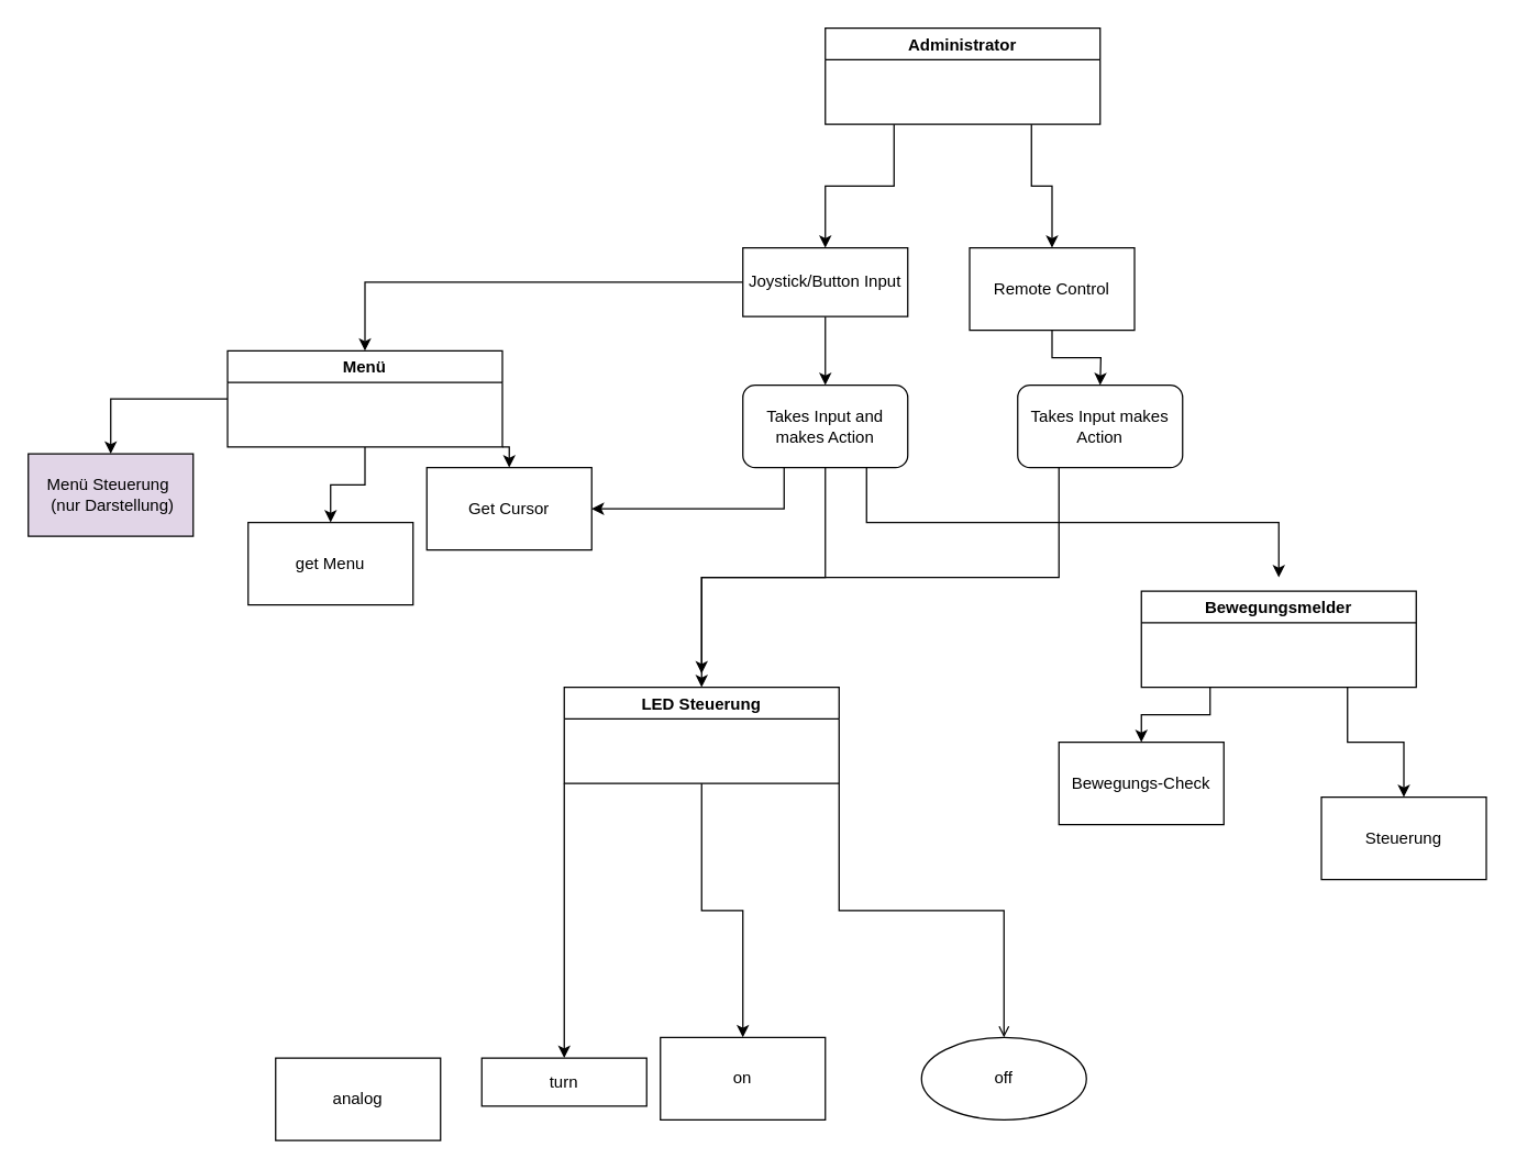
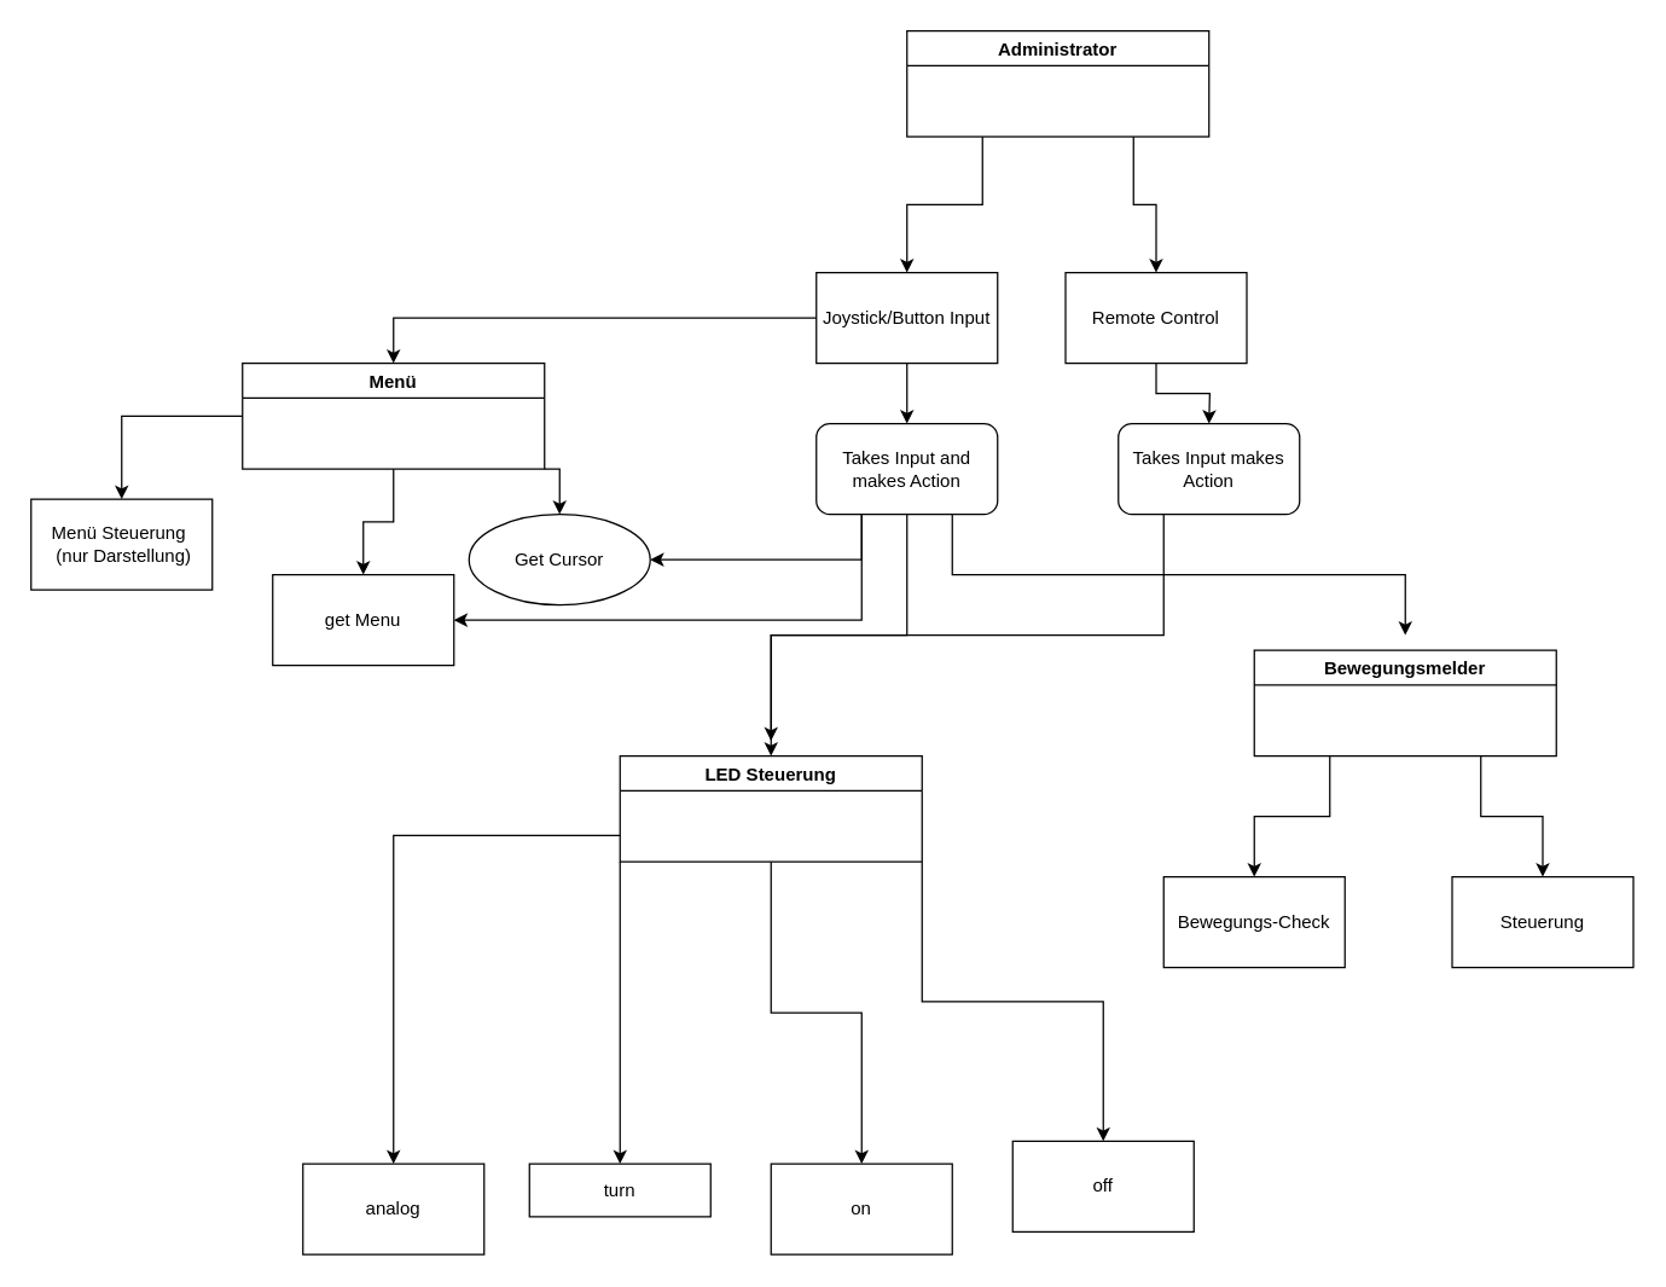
  <mxCell id="0" />
  <mxCell id="1" parent="0" />
  <mxCell id="2" style="edgeStyle=orthogonalEdgeStyle;rounded=0;orthogonalLoop=1;jettySize=auto;html=1;exitX=0.75;exitY=1;exitDx=0;exitDy=0;entryX=0.5;entryY=0;entryDx=0;entryDy=0;" parent="1" source="4" target="14" edge="1"><mxGeometry relative="1" as="geometry" /></mxCell>
  <mxCell id="3" style="edgeStyle=orthogonalEdgeStyle;rounded=0;orthogonalLoop=1;jettySize=auto;html=1;exitX=0.25;exitY=1;exitDx=0;exitDy=0;" parent="1" source="4" target="15" edge="1"><mxGeometry relative="1" as="geometry" /></mxCell>
  <mxCell id="4" value="Bewegungsmelder" style="swimlane;" parent="1" vertex="1"><mxGeometry x="830" y="430" width="200" height="70" as="geometry" /></mxCell>
  <mxCell id="5" style="edgeStyle=orthogonalEdgeStyle;rounded=0;orthogonalLoop=1;jettySize=auto;html=1;exitX=1;exitY=1;exitDx=0;exitDy=0;entryX=0.5;entryY=0;entryDx=0;entryDy=0;" parent="1" source="8" target="32" edge="1"><mxGeometry relative="1" as="geometry" /></mxCell>
  <mxCell id="6" style="edgeStyle=orthogonalEdgeStyle;rounded=0;orthogonalLoop=1;jettySize=auto;html=1;exitX=0;exitY=0.5;exitDx=0;exitDy=0;" edge="1" parent="1" source="8" target="31"><mxGeometry relative="1" as="geometry" /></mxCell>
  <mxCell id="7" style="edgeStyle=orthogonalEdgeStyle;rounded=0;orthogonalLoop=1;jettySize=auto;html=1;exitX=0.5;exitY=1;exitDx=0;exitDy=0;entryX=0.5;entryY=0;entryDx=0;entryDy=0;" edge="1" parent="1" source="8" target="37"><mxGeometry relative="1" as="geometry" /></mxCell>
- <mxCell id="8" value="Menü" style="swimlane;" parent="1" vertex="1"><mxGeometry x="165" y="255" width="200" height="70" as="geometry" /></mxCell>
- <mxCell id="9" style="edgeStyle=orthogonalEdgeStyle;rounded=0;orthogonalLoop=1;jettySize=auto;html=1;exitX=1;exitY=1;exitDx=0;exitDy=0;entryX=0.5;entryY=0;entryDx=0;entryDy=0;endArrow=open;" edge="1" parent="1" source="13" target="34"><mxGeometry relative="1" as="geometry" /></mxCell>
+ <mxCell id="8" value="Menü" style="swimlane;" parent="1" vertex="1"><mxGeometry x="160" y="240" width="200" height="70" as="geometry" /></mxCell>
+ <mxCell id="9" style="edgeStyle=orthogonalEdgeStyle;rounded=0;orthogonalLoop=1;jettySize=auto;html=1;exitX=1;exitY=1;exitDx=0;exitDy=0;entryX=0.5;entryY=0;entryDx=0;entryDy=0;" edge="1" parent="1" source="13" target="34"><mxGeometry relative="1" as="geometry" /></mxCell>
  <mxCell id="10" style="edgeStyle=orthogonalEdgeStyle;rounded=0;orthogonalLoop=1;jettySize=auto;html=1;exitX=0.5;exitY=1;exitDx=0;exitDy=0;entryX=0.5;entryY=0;entryDx=0;entryDy=0;" edge="1" parent="1" source="13" target="33"><mxGeometry relative="1" as="geometry" /></mxCell>
  <mxCell id="11" style="edgeStyle=orthogonalEdgeStyle;rounded=0;orthogonalLoop=1;jettySize=auto;html=1;exitX=0;exitY=1;exitDx=0;exitDy=0;entryX=0.5;entryY=0;entryDx=0;entryDy=0;" edge="1" parent="1" source="13" target="35"><mxGeometry relative="1" as="geometry" /></mxCell>
+ <mxCell id="12" style="edgeStyle=orthogonalEdgeStyle;rounded=0;orthogonalLoop=1;jettySize=auto;html=1;exitX=0;exitY=0.75;exitDx=0;exitDy=0;entryX=0.5;entryY=0;entryDx=0;entryDy=0;" edge="1" parent="1" source="13" target="36"><mxGeometry relative="1" as="geometry" /></mxCell>
  <mxCell id="13" value="LED Steuerung" style="swimlane;" parent="1" vertex="1"><mxGeometry x="410" y="500" width="200" height="70" as="geometry" /></mxCell>
  <mxCell id="14" value="Steuerung" style="rounded=0;whiteSpace=wrap;html=1;" parent="1" vertex="1"><mxGeometry x="961" y="580" width="120" height="60" as="geometry" /></mxCell>
- <mxCell id="15" value="Bewegungs-Check" style="rounded=0;whiteSpace=wrap;html=1;" parent="1" vertex="1"><mxGeometry x="770" y="540" width="120" height="60" as="geometry" /></mxCell>
+ <mxCell id="15" value="Bewegungs-Check" style="rounded=0;whiteSpace=wrap;html=1;" parent="1" vertex="1"><mxGeometry x="770" y="580" width="120" height="60" as="geometry" /></mxCell>
  <mxCell id="16" style="edgeStyle=orthogonalEdgeStyle;rounded=0;orthogonalLoop=1;jettySize=auto;html=1;exitX=0.5;exitY=1;exitDx=0;exitDy=0;entryX=0.5;entryY=0;entryDx=0;entryDy=0;" parent="1" source="18" edge="1"><mxGeometry relative="1" as="geometry"><mxPoint x="600" y="280" as="targetPoint" /></mxGeometry></mxCell>
  <mxCell id="17" style="edgeStyle=orthogonalEdgeStyle;rounded=0;orthogonalLoop=1;jettySize=auto;html=1;exitX=0;exitY=0.5;exitDx=0;exitDy=0;entryX=0.5;entryY=0;entryDx=0;entryDy=0;" parent="1" source="18" target="8" edge="1"><mxGeometry relative="1" as="geometry" /></mxCell>
- <mxCell id="18" value="Joystick/Button Input" style="rounded=0;whiteSpace=wrap;html=1;" parent="1" vertex="1"><mxGeometry x="540" y="180" width="120" height="50" as="geometry" /></mxCell>
+ <mxCell id="18" value="Joystick/Button Input" style="rounded=0;whiteSpace=wrap;html=1;" parent="1" vertex="1"><mxGeometry x="540" y="180" width="120" height="60" as="geometry" /></mxCell>
  <mxCell id="19" style="edgeStyle=orthogonalEdgeStyle;rounded=0;orthogonalLoop=1;jettySize=auto;html=1;exitX=0.5;exitY=1;exitDx=0;exitDy=0;entryX=0.5;entryY=0;entryDx=0;entryDy=0;" parent="1" source="20" edge="1"><mxGeometry relative="1" as="geometry"><mxPoint x="800" y="280" as="targetPoint" /></mxGeometry></mxCell>
  <mxCell id="20" value="Remote Control" style="rounded=0;whiteSpace=wrap;html=1;" parent="1" vertex="1"><mxGeometry x="705" y="180" width="120" height="60" as="geometry" /></mxCell>
  <mxCell id="21" style="edgeStyle=orthogonalEdgeStyle;rounded=0;orthogonalLoop=1;jettySize=auto;html=1;exitX=0.75;exitY=1;exitDx=0;exitDy=0;entryX=0.5;entryY=0;entryDx=0;entryDy=0;" parent="1" source="23" target="20" edge="1"><mxGeometry relative="1" as="geometry"><mxPoint x="800" as="targetPoint" y="170" /></mxGeometry></mxCell>
  <mxCell id="22" style="edgeStyle=orthogonalEdgeStyle;rounded=0;orthogonalLoop=1;jettySize=auto;html=1;exitX=0.25;exitY=1;exitDx=0;exitDy=0;entryX=0.5;entryY=0;entryDx=0;entryDy=0;" parent="1" source="23" target="18" edge="1"><mxGeometry relative="1" as="geometry" /></mxCell>
  <mxCell id="23" value="Administrator" style="swimlane;" parent="1" vertex="1"><mxGeometry x="600" y="20" width="200" height="70" as="geometry" /></mxCell>
  <mxCell id="24" style="edgeStyle=orthogonalEdgeStyle;rounded=0;orthogonalLoop=1;jettySize=auto;html=1;exitX=0.25;exitY=1;exitDx=0;exitDy=0;entryX=1;entryY=0.5;entryDx=0;entryDy=0;" parent="1" source="28" target="32" edge="1"><mxGeometry relative="1" as="geometry" /></mxCell>
  <mxCell id="25" style="edgeStyle=orthogonalEdgeStyle;rounded=0;orthogonalLoop=1;jettySize=auto;html=1;exitX=0.75;exitY=1;exitDx=0;exitDy=0;" parent="1" source="28" edge="1"><mxGeometry relative="1" as="geometry"><mxPoint x="930" y="420" as="targetPoint" /><Array as="points"><mxPoint x="630" y="380" /><mxPoint x="930" y="380" /></Array></mxGeometry></mxCell>
  <mxCell id="26" style="edgeStyle=orthogonalEdgeStyle;rounded=0;orthogonalLoop=1;jettySize=auto;html=1;exitX=0.5;exitY=1;exitDx=0;exitDy=0;" edge="1" parent="1" source="28"><mxGeometry relative="1" as="geometry"><mxPoint x="510" y="490" as="targetPoint" /><Array as="points"><mxPoint x="600" y="420" /><mxPoint x="510" y="420" /></Array></mxGeometry></mxCell>
+ <mxCell id="27" style="edgeStyle=orthogonalEdgeStyle;rounded=0;orthogonalLoop=1;jettySize=auto;html=1;exitX=0.25;exitY=1;exitDx=0;exitDy=0;entryX=1;entryY=0.5;entryDx=0;entryDy=0;" edge="1" parent="1" source="28" target="37"><mxGeometry relative="1" as="geometry"><Array as="points"><mxPoint x="570" y="410" /><mxPoint x="300" y="410" /></Array></mxGeometry></mxCell>
  <mxCell id="28" value="Takes Input and makes Action" style="rounded=1;whiteSpace=wrap;html=1;" parent="1" vertex="1"><mxGeometry x="540" y="280" width="120" height="60" as="geometry" /></mxCell>
  <mxCell id="29" style="edgeStyle=orthogonalEdgeStyle;rounded=0;orthogonalLoop=1;jettySize=auto;html=1;exitX=0.25;exitY=1;exitDx=0;exitDy=0;" parent="1" source="30" target="13" edge="1"><mxGeometry relative="1" as="geometry" /></mxCell>
  <mxCell id="30" value="Takes Input makes Action" style="rounded=1;whiteSpace=wrap;html=1;" parent="1" vertex="1"><mxGeometry x="740" y="280" width="120" height="60" as="geometry" /></mxCell>
- <mxCell id="31" value="Menü Steuerung&amp;nbsp; &amp;nbsp;(nur Darstellung)" style="rounded=0;whiteSpace=wrap;html=1;fillColor=#e1d5e7;" parent="1" vertex="1"><mxGeometry x="20" y="330" width="120" height="60" as="geometry" /></mxCell>
- <mxCell id="32" value="Get Cursor" style="rounded=0;whiteSpace=wrap;html=1;" parent="1" vertex="1"><mxGeometry x="310" y="340" width="120" height="60" as="geometry" /></mxCell>
- <mxCell id="33" value="on" style="rounded=0;whiteSpace=wrap;html=1;" vertex="1" parent="1"><mxGeometry x="480" y="755" width="120" height="60" as="geometry" /></mxCell>
- <mxCell id="34" value="off" style="ellipse;whiteSpace=wrap;html=1;" vertex="1" parent="1"><mxGeometry x="670" y="755" width="120" height="60" as="geometry" /></mxCell>
+ <mxCell id="31" value="Menü Steuerung&amp;nbsp; &amp;nbsp;(nur Darstellung)" style="rounded=0;whiteSpace=wrap;html=1;" parent="1" vertex="1"><mxGeometry x="20" y="330" width="120" height="60" as="geometry" /></mxCell>
+ <mxCell id="32" value="Get Cursor" style="ellipse;whiteSpace=wrap;html=1;" parent="1" vertex="1"><mxGeometry x="310" y="340" width="120" height="60" as="geometry" /></mxCell>
+ <mxCell id="33" value="on" style="rounded=0;whiteSpace=wrap;html=1;" vertex="1" parent="1"><mxGeometry x="510" y="770" width="120" height="60" as="geometry" /></mxCell>
+ <mxCell id="34" value="off" style="rounded=0;whiteSpace=wrap;html=1;" vertex="1" parent="1"><mxGeometry x="670" y="755" width="120" height="60" as="geometry" /></mxCell>
  <mxCell id="35" value="turn" style="rounded=0;whiteSpace=wrap;html=1;" vertex="1" parent="1"><mxGeometry x="350" y="770" width="120" height="35" as="geometry" /></mxCell>
  <mxCell id="36" value="analog" style="rounded=0;whiteSpace=wrap;html=1;" vertex="1" parent="1"><mxGeometry x="200" y="770" width="120" height="60" as="geometry" /></mxCell>
  <mxCell id="37" value="get Menu" style="rounded=0;whiteSpace=wrap;html=1;" vertex="1" parent="1"><mxGeometry x="180" y="380" width="120" height="60" as="geometry" /></mxCell>
